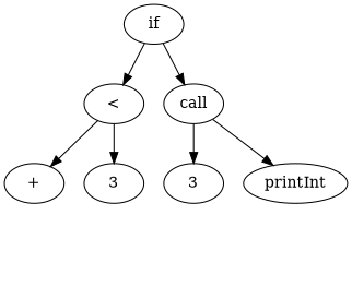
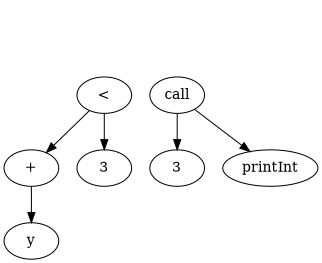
  digraph {
    ordering=out
    n1 [label="<"]
    n2 [label="+"]
    n3 [label=3]
+   y
    n5 [label=3]
-   if
    call
    printInt
    n1 -> n2
    n1 -> n3
-   if -> n1
-   if -> call
+   n2 -> y
    call -> n5
    call -> printInt
  }
